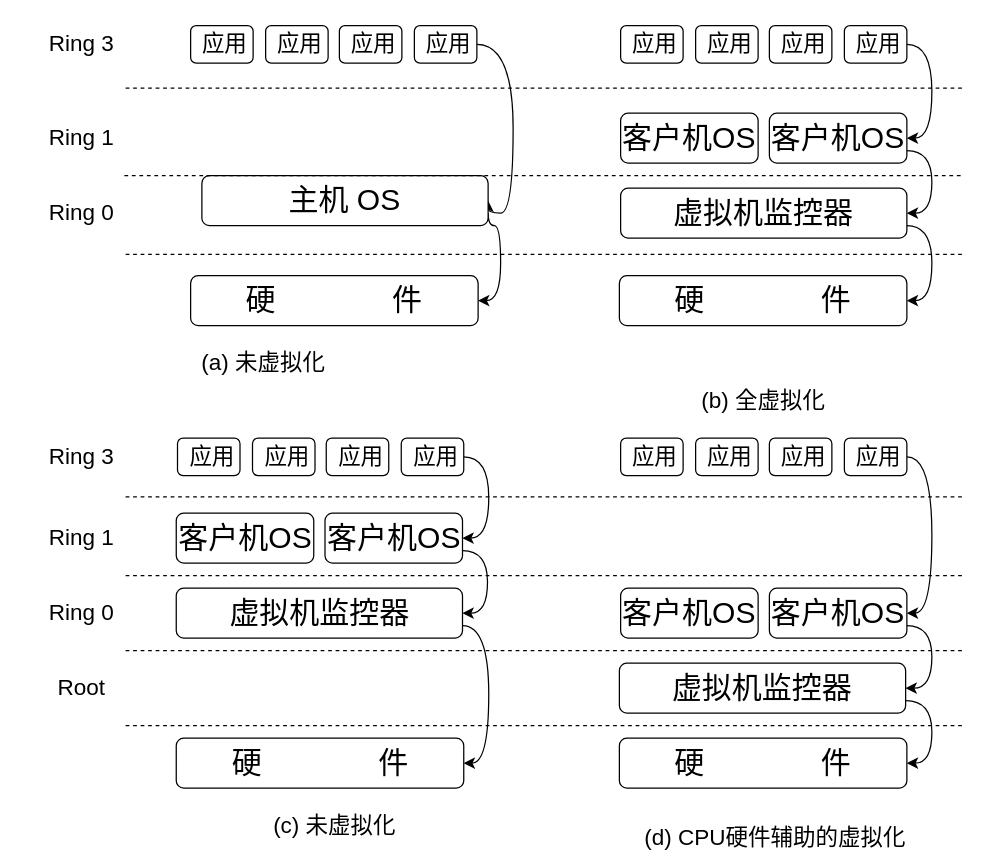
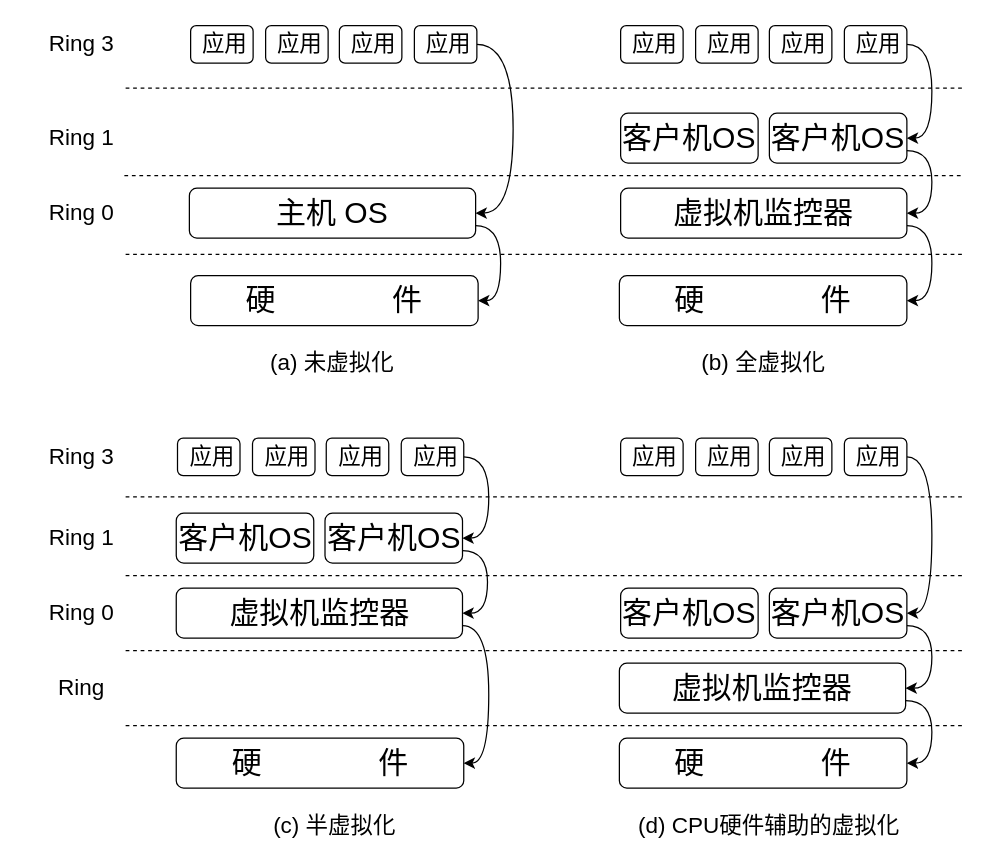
  <mxCell id="0" />
  <mxCell id="1" parent="0" />
  <mxCell id="2" value="&lt;font style=&quot;font-size: 18px&quot;&gt;&amp;nbsp;&lt;font&gt;应用&lt;/font&gt;&lt;/font&gt;" style="rounded=1;whiteSpace=wrap;html=1;" vertex="1" parent="1"><mxGeometry x="271" y="20" width="50" height="30" as="geometry" /></mxCell>
  <mxCell id="3" style="edgeStyle=orthogonalEdgeStyle;curved=1;rounded=0;orthogonalLoop=1;jettySize=auto;html=1;exitX=1;exitY=0.5;exitDx=0;exitDy=0;entryX=1;entryY=0.5;entryDx=0;entryDy=0;" edge="1" parent="1" source="4" target="6"><mxGeometry relative="1" as="geometry"><Array as="points"><mxPoint x="410" y="35" /><mxPoint x="410" y="170" /></Array></mxGeometry></mxCell>
  <mxCell id="4" value="&lt;font style=&quot;font-size: 18px&quot;&gt;&amp;nbsp;&lt;font&gt;应用&lt;/font&gt;&lt;/font&gt;" style="rounded=1;whiteSpace=wrap;html=1;" vertex="1" parent="1"><mxGeometry x="331" y="20" width="50" height="30" as="geometry" /></mxCell>
  <mxCell id="5" style="edgeStyle=orthogonalEdgeStyle;curved=1;rounded=0;orthogonalLoop=1;jettySize=auto;html=1;exitX=1;exitY=0.75;exitDx=0;exitDy=0;entryX=1;entryY=0.5;entryDx=0;entryDy=0;" edge="1" parent="1" source="6" target="19"><mxGeometry relative="1" as="geometry"><Array as="points"><mxPoint x="400" y="180" /><mxPoint x="400" y="240" /></Array></mxGeometry></mxCell>
- <mxCell id="6" value="&lt;font style=&quot;font-size: 24px&quot;&gt;主机 OS&lt;/font&gt;" style="rounded=1;whiteSpace=wrap;html=1;" vertex="1" parent="1"><mxGeometry x="161" y="140" width="229" height="40" as="geometry" /></mxCell>
+ <mxCell id="6" value="&lt;font style=&quot;font-size: 24px&quot;&gt;主机 OS&lt;/font&gt;" style="rounded=1;whiteSpace=wrap;html=1;" vertex="1" parent="1"><mxGeometry x="151" y="150" width="229" height="40" as="geometry" /></mxCell>
  <mxCell id="7" value="&lt;font style=&quot;font-size: 18px&quot;&gt;&amp;nbsp;&lt;font&gt;应用&lt;/font&gt;&lt;/font&gt;" style="rounded=1;whiteSpace=wrap;html=1;" vertex="1" parent="1"><mxGeometry x="152" y="20" width="50" height="30" as="geometry" /></mxCell>
  <mxCell id="8" value="&lt;font style=&quot;font-size: 18px&quot;&gt;&amp;nbsp;&lt;font&gt;应用&lt;/font&gt;&lt;/font&gt;" style="rounded=1;whiteSpace=wrap;html=1;" vertex="1" parent="1"><mxGeometry x="212" y="20" width="50" height="30" as="geometry" /></mxCell>
  <mxCell id="9" value="&lt;font style=&quot;font-size: 18px&quot;&gt;&amp;nbsp;&lt;font&gt;应用&lt;/font&gt;&lt;/font&gt;" style="rounded=1;whiteSpace=wrap;html=1;" vertex="1" parent="1"><mxGeometry x="615" y="20" width="50" height="30" as="geometry" /></mxCell>
  <mxCell id="10" style="edgeStyle=orthogonalEdgeStyle;curved=1;rounded=0;orthogonalLoop=1;jettySize=auto;html=1;exitX=1;exitY=0.5;exitDx=0;exitDy=0;entryX=1;entryY=0.5;entryDx=0;entryDy=0;" edge="1" parent="1" source="11" target="17"><mxGeometry relative="1" as="geometry" /></mxCell>
  <mxCell id="11" value="&lt;font style=&quot;font-size: 18px&quot;&gt;&amp;nbsp;&lt;font&gt;应用&lt;/font&gt;&lt;/font&gt;" style="rounded=1;whiteSpace=wrap;html=1;" vertex="1" parent="1"><mxGeometry x="675" y="20" width="50" height="30" as="geometry" /></mxCell>
  <mxCell id="12" style="edgeStyle=orthogonalEdgeStyle;curved=1;rounded=0;orthogonalLoop=1;jettySize=auto;html=1;exitX=1;exitY=0.75;exitDx=0;exitDy=0;entryX=1;entryY=0.5;entryDx=0;entryDy=0;" edge="1" parent="1" source="13" target="20"><mxGeometry relative="1" as="geometry" /></mxCell>
  <mxCell id="13" value="&lt;font style=&quot;font-size: 24px&quot;&gt;虚拟机监控器&lt;/font&gt;" style="rounded=1;whiteSpace=wrap;html=1;" vertex="1" parent="1"><mxGeometry x="496" y="150" width="229" height="40" as="geometry" /></mxCell>
  <mxCell id="14" value="&lt;font style=&quot;font-size: 18px&quot;&gt;&amp;nbsp;&lt;font&gt;应用&lt;/font&gt;&lt;/font&gt;" style="rounded=1;whiteSpace=wrap;html=1;" vertex="1" parent="1"><mxGeometry x="496" y="20" width="50" height="30" as="geometry" /></mxCell>
  <mxCell id="15" value="&lt;font style=&quot;font-size: 18px&quot;&gt;&amp;nbsp;&lt;font&gt;应用&lt;/font&gt;&lt;/font&gt;" style="rounded=1;whiteSpace=wrap;html=1;" vertex="1" parent="1"><mxGeometry x="556" y="20" width="50" height="30" as="geometry" /></mxCell>
  <mxCell id="16" style="edgeStyle=orthogonalEdgeStyle;curved=1;rounded=0;orthogonalLoop=1;jettySize=auto;html=1;exitX=1;exitY=0.75;exitDx=0;exitDy=0;entryX=1;entryY=0.5;entryDx=0;entryDy=0;" edge="1" parent="1" source="17" target="13"><mxGeometry relative="1" as="geometry" /></mxCell>
  <mxCell id="17" value="&lt;font style=&quot;font-size: 24px&quot;&gt;客户机OS&lt;/font&gt;" style="rounded=1;whiteSpace=wrap;html=1;" vertex="1" parent="1"><mxGeometry x="615" y="90" width="110" height="40" as="geometry" /></mxCell>
  <mxCell id="18" value="&lt;font style=&quot;font-size: 24px&quot;&gt;客户机OS&lt;/font&gt;" style="rounded=1;whiteSpace=wrap;html=1;" vertex="1" parent="1"><mxGeometry x="496" y="90" width="110" height="40" as="geometry" /></mxCell>
  <mxCell id="19" value="&lt;font style=&quot;font-size: 24px&quot;&gt;硬&amp;nbsp; &amp;nbsp; &amp;nbsp; &amp;nbsp; &amp;nbsp; &amp;nbsp; &amp;nbsp; 件&lt;/font&gt;" style="rounded=1;whiteSpace=wrap;html=1;" vertex="1" parent="1"><mxGeometry x="152" y="220" width="230" height="40" as="geometry" /></mxCell>
  <mxCell id="20" value="&lt;font style=&quot;font-size: 24px&quot;&gt;硬&amp;nbsp; &amp;nbsp; &amp;nbsp; &amp;nbsp; &amp;nbsp; &amp;nbsp; &amp;nbsp; 件&lt;/font&gt;" style="rounded=1;whiteSpace=wrap;html=1;" vertex="1" parent="1"><mxGeometry x="495" y="220" width="230" height="40" as="geometry" /></mxCell>
  <mxCell id="21" value="&lt;font style=&quot;font-size: 18px&quot;&gt;&amp;nbsp;&lt;font&gt;应用&lt;/font&gt;&lt;/font&gt;" style="rounded=1;whiteSpace=wrap;html=1;" vertex="1" parent="1"><mxGeometry x="260.5" y="350" width="50" height="30" as="geometry" /></mxCell>
  <mxCell id="22" style="edgeStyle=orthogonalEdgeStyle;curved=1;rounded=0;orthogonalLoop=1;jettySize=auto;html=1;exitX=1;exitY=0.5;exitDx=0;exitDy=0;entryX=1;entryY=0.5;entryDx=0;entryDy=0;" edge="1" parent="1" source="23" target="29"><mxGeometry relative="1" as="geometry" /></mxCell>
  <mxCell id="23" value="&lt;font style=&quot;font-size: 18px&quot;&gt;&amp;nbsp;&lt;font&gt;应用&lt;/font&gt;&lt;/font&gt;" style="rounded=1;whiteSpace=wrap;html=1;" vertex="1" parent="1"><mxGeometry x="320.5" y="350" width="50" height="30" as="geometry" /></mxCell>
  <mxCell id="24" style="edgeStyle=orthogonalEdgeStyle;curved=1;rounded=0;orthogonalLoop=1;jettySize=auto;html=1;exitX=1;exitY=0.75;exitDx=0;exitDy=0;entryX=1;entryY=0.5;entryDx=0;entryDy=0;" edge="1" parent="1" source="25" target="31"><mxGeometry relative="1" as="geometry" /></mxCell>
  <mxCell id="25" value="&lt;font style=&quot;font-size: 24px&quot;&gt;虚拟机监控器&lt;/font&gt;" style="rounded=1;whiteSpace=wrap;html=1;" vertex="1" parent="1"><mxGeometry x="140.5" y="470" width="229" height="40" as="geometry" /></mxCell>
  <mxCell id="26" value="&lt;font style=&quot;font-size: 18px&quot;&gt;&amp;nbsp;&lt;font&gt;应用&lt;/font&gt;&lt;/font&gt;" style="rounded=1;whiteSpace=wrap;html=1;" vertex="1" parent="1"><mxGeometry x="141.5" y="350" width="50" height="30" as="geometry" /></mxCell>
  <mxCell id="27" value="&lt;font style=&quot;font-size: 18px&quot;&gt;&amp;nbsp;&lt;font&gt;应用&lt;/font&gt;&lt;/font&gt;" style="rounded=1;whiteSpace=wrap;html=1;" vertex="1" parent="1"><mxGeometry x="201.5" y="350" width="50" height="30" as="geometry" /></mxCell>
  <mxCell id="28" style="edgeStyle=orthogonalEdgeStyle;curved=1;rounded=0;orthogonalLoop=1;jettySize=auto;html=1;exitX=1;exitY=0.75;exitDx=0;exitDy=0;entryX=1;entryY=0.5;entryDx=0;entryDy=0;" edge="1" parent="1" source="29" target="25"><mxGeometry relative="1" as="geometry" /></mxCell>
  <mxCell id="29" value="&lt;font style=&quot;font-size: 24px&quot;&gt;客户机OS&lt;/font&gt;" style="rounded=1;whiteSpace=wrap;html=1;" vertex="1" parent="1"><mxGeometry x="259.5" y="410" width="110" height="40" as="geometry" /></mxCell>
  <mxCell id="30" value="&lt;font style=&quot;font-size: 24px&quot;&gt;客户机OS&lt;/font&gt;" style="rounded=1;whiteSpace=wrap;html=1;" vertex="1" parent="1"><mxGeometry x="140.5" y="410" width="110" height="40" as="geometry" /></mxCell>
  <mxCell id="31" value="&lt;font style=&quot;font-size: 24px&quot;&gt;硬&amp;nbsp; &amp;nbsp; &amp;nbsp; &amp;nbsp; &amp;nbsp; &amp;nbsp; &amp;nbsp; 件&lt;/font&gt;" style="rounded=1;whiteSpace=wrap;html=1;" vertex="1" parent="1"><mxGeometry x="140.5" y="590" width="230" height="40" as="geometry" /></mxCell>
  <mxCell id="32" value="&lt;font style=&quot;font-size: 18px&quot;&gt;&amp;nbsp;&lt;font&gt;应用&lt;/font&gt;&lt;/font&gt;" style="rounded=1;whiteSpace=wrap;html=1;" vertex="1" parent="1"><mxGeometry x="615" y="350" width="50" height="30" as="geometry" /></mxCell>
  <mxCell id="33" style="edgeStyle=orthogonalEdgeStyle;curved=1;rounded=0;orthogonalLoop=1;jettySize=auto;html=1;exitX=1;exitY=0.5;exitDx=0;exitDy=0;entryX=1;entryY=0.5;entryDx=0;entryDy=0;" edge="1" parent="1" source="34" target="40"><mxGeometry relative="1" as="geometry" /></mxCell>
  <mxCell id="34" value="&lt;font style=&quot;font-size: 18px&quot;&gt;&amp;nbsp;&lt;font&gt;应用&lt;/font&gt;&lt;/font&gt;" style="rounded=1;whiteSpace=wrap;html=1;" vertex="1" parent="1"><mxGeometry x="675" y="350" width="50" height="30" as="geometry" /></mxCell>
  <mxCell id="35" style="edgeStyle=orthogonalEdgeStyle;curved=1;rounded=0;orthogonalLoop=1;jettySize=auto;html=1;exitX=1;exitY=0.75;exitDx=0;exitDy=0;entryX=1;entryY=0.5;entryDx=0;entryDy=0;" edge="1" parent="1" source="36" target="42"><mxGeometry relative="1" as="geometry" /></mxCell>
  <mxCell id="36" value="&lt;font style=&quot;font-size: 24px&quot;&gt;虚拟机监控器&lt;/font&gt;" style="rounded=1;whiteSpace=wrap;html=1;" vertex="1" parent="1"><mxGeometry x="495" y="530" width="229" height="40" as="geometry" /></mxCell>
  <mxCell id="37" value="&lt;font style=&quot;font-size: 18px&quot;&gt;&amp;nbsp;&lt;font&gt;应用&lt;/font&gt;&lt;/font&gt;" style="rounded=1;whiteSpace=wrap;html=1;" vertex="1" parent="1"><mxGeometry x="496" y="350" width="50" height="30" as="geometry" /></mxCell>
  <mxCell id="38" value="&lt;font style=&quot;font-size: 18px&quot;&gt;&amp;nbsp;&lt;font&gt;应用&lt;/font&gt;&lt;/font&gt;" style="rounded=1;whiteSpace=wrap;html=1;" vertex="1" parent="1"><mxGeometry x="556" y="350" width="50" height="30" as="geometry" /></mxCell>
  <mxCell id="39" style="edgeStyle=orthogonalEdgeStyle;curved=1;rounded=0;orthogonalLoop=1;jettySize=auto;html=1;exitX=1;exitY=0.75;exitDx=0;exitDy=0;entryX=1;entryY=0.5;entryDx=0;entryDy=0;" edge="1" parent="1" source="40" target="36"><mxGeometry relative="1" as="geometry" /></mxCell>
  <mxCell id="40" value="&lt;font style=&quot;font-size: 24px&quot;&gt;客户机OS&lt;/font&gt;" style="rounded=1;whiteSpace=wrap;html=1;" vertex="1" parent="1"><mxGeometry x="615" y="470" width="110" height="40" as="geometry" /></mxCell>
  <mxCell id="41" value="&lt;font style=&quot;font-size: 24px&quot;&gt;客户机OS&lt;/font&gt;" style="rounded=1;whiteSpace=wrap;html=1;" vertex="1" parent="1"><mxGeometry x="496" y="470" width="110" height="40" as="geometry" /></mxCell>
  <mxCell id="42" value="&lt;font style=&quot;font-size: 24px&quot;&gt;硬&amp;nbsp; &amp;nbsp; &amp;nbsp; &amp;nbsp; &amp;nbsp; &amp;nbsp; &amp;nbsp; 件&lt;/font&gt;" style="rounded=1;whiteSpace=wrap;html=1;" vertex="1" parent="1"><mxGeometry x="495" y="590" width="230" height="40" as="geometry" /></mxCell>
- <mxCell id="43" value="&lt;font style=&quot;font-size: 18px&quot;&gt;(a) 未虚拟化&lt;/font&gt;" style="text;html=1;strokeColor=none;fillColor=none;align=center;verticalAlign=middle;whiteSpace=wrap;rounded=0;" vertex="1" parent="1"><mxGeometry x="141" y="280" width="139" height="20" as="geometry" /></mxCell>
- <mxCell id="44" value="&lt;font style=&quot;font-size: 18px&quot;&gt;(b) 全虚拟化&lt;/font&gt;" style="text;html=1;strokeColor=none;fillColor=none;align=center;verticalAlign=middle;whiteSpace=wrap;rounded=0;" vertex="1" parent="1"><mxGeometry x="541" y="310" width="139" height="20" as="geometry" /></mxCell>
- <mxCell id="45" value="&lt;font style=&quot;font-size: 18px&quot;&gt;(d) CPU硬件辅助的虚拟化&lt;/font&gt;" style="text;html=1;strokeColor=none;fillColor=none;align=center;verticalAlign=middle;whiteSpace=wrap;rounded=0;" vertex="1" parent="1"><mxGeometry x="510" y="660" width="220" height="20" as="geometry" /></mxCell>
- <mxCell id="46" value="&lt;font style=&quot;font-size: 18px&quot;&gt;(c) 未虚拟化&lt;/font&gt;" style="text;html=1;strokeColor=none;fillColor=none;align=center;verticalAlign=middle;whiteSpace=wrap;rounded=0;" vertex="1" parent="1"><mxGeometry x="197.5" y="650" width="139" height="20" as="geometry" /></mxCell>
+ <mxCell id="43" value="&lt;font style=&quot;font-size: 18px&quot;&gt;(a) 未虚拟化&lt;/font&gt;" style="text;html=1;strokeColor=none;fillColor=none;align=center;verticalAlign=middle;whiteSpace=wrap;rounded=0;" vertex="1" parent="1"><mxGeometry x="196" y="280" width="139" height="20" as="geometry" /></mxCell>
+ <mxCell id="44" value="&lt;font style=&quot;font-size: 18px&quot;&gt;(b) 全虚拟化&lt;/font&gt;" style="text;html=1;strokeColor=none;fillColor=none;align=center;verticalAlign=middle;whiteSpace=wrap;rounded=0;" vertex="1" parent="1"><mxGeometry x="541" y="280" width="139" height="20" as="geometry" /></mxCell>
+ <mxCell id="45" value="&lt;font style=&quot;font-size: 18px&quot;&gt;(d) CPU硬件辅助的虚拟化&lt;/font&gt;" style="text;html=1;strokeColor=none;fillColor=none;align=center;verticalAlign=middle;whiteSpace=wrap;rounded=0;" vertex="1" parent="1"><mxGeometry x="505" y="650" width="220" height="20" as="geometry" /></mxCell>
+ <mxCell id="46" value="&lt;font style=&quot;font-size: 18px&quot;&gt;(c) 半虚拟化&lt;/font&gt;" style="text;html=1;strokeColor=none;fillColor=none;align=center;verticalAlign=middle;whiteSpace=wrap;rounded=0;" vertex="1" parent="1"><mxGeometry x="197.5" y="650" width="139" height="20" as="geometry" /></mxCell>
  <mxCell id="47" value="&lt;font style=&quot;font-size: 18px&quot;&gt;Ring 0&lt;/font&gt;" style="text;html=1;strokeColor=none;fillColor=none;align=center;verticalAlign=middle;whiteSpace=wrap;rounded=0;" vertex="1" parent="1"><mxGeometry x="20" y="160" width="90" height="20" as="geometry" /></mxCell>
  <mxCell id="48" value="&lt;font style=&quot;font-size: 18px&quot;&gt;Ring 3&lt;/font&gt;" style="text;html=1;strokeColor=none;fillColor=none;align=center;verticalAlign=middle;whiteSpace=wrap;rounded=0;" vertex="1" parent="1"><mxGeometry x="20" y="25" width="90" height="20" as="geometry" /></mxCell>
  <mxCell id="49" value="&lt;font style=&quot;font-size: 18px&quot;&gt;Ring 0&lt;/font&gt;" style="text;html=1;strokeColor=none;fillColor=none;align=center;verticalAlign=middle;whiteSpace=wrap;rounded=0;" vertex="1" parent="1"><mxGeometry x="20" y="480" width="90" height="20" as="geometry" /></mxCell>
  <mxCell id="50" value="&lt;font style=&quot;font-size: 18px&quot;&gt;Ring 3&lt;/font&gt;" style="text;html=1;strokeColor=none;fillColor=none;align=center;verticalAlign=middle;whiteSpace=wrap;rounded=0;" vertex="1" parent="1"><mxGeometry x="20" y="355" width="90" height="20" as="geometry" /></mxCell>
  <mxCell id="51" value="&lt;font style=&quot;font-size: 18px&quot;&gt;Ring 1&lt;/font&gt;" style="text;html=1;strokeColor=none;fillColor=none;align=center;verticalAlign=middle;whiteSpace=wrap;rounded=0;" vertex="1" parent="1"><mxGeometry x="20" y="420" width="90" height="20" as="geometry" /></mxCell>
- <mxCell id="52" value="&lt;font style=&quot;font-size: 18px&quot;&gt;Root&lt;/font&gt;" style="text;html=1;strokeColor=none;fillColor=none;align=center;verticalAlign=middle;whiteSpace=wrap;rounded=0;" vertex="1" parent="1"><mxGeometry x="20" y="540" width="90" height="20" as="geometry" /></mxCell>
+ <mxCell id="52" value="&lt;font style=&quot;font-size: 18px&quot;&gt;Ring&lt;/font&gt;" style="text;html=1;strokeColor=none;fillColor=none;align=center;verticalAlign=middle;whiteSpace=wrap;rounded=0;" vertex="1" parent="1"><mxGeometry x="20" y="540" width="90" height="20" as="geometry" /></mxCell>
  <mxCell id="53" value="" style="endArrow=none;dashed=1;html=1;" edge="1" parent="1"><mxGeometry width="50" height="50" relative="1" as="geometry"><mxPoint x="100" y="203" as="sourcePoint" /><mxPoint x="770" y="203" as="targetPoint" /></mxGeometry></mxCell>
  <mxCell id="54" value="" style="endArrow=none;dashed=1;html=1;" edge="1" parent="1"><mxGeometry width="50" height="50" relative="1" as="geometry"><mxPoint x="99" y="140" as="sourcePoint" /><mxPoint x="769" y="140" as="targetPoint" /></mxGeometry></mxCell>
  <mxCell id="55" value="" style="endArrow=none;dashed=1;html=1;" edge="1" parent="1"><mxGeometry width="50" height="50" relative="1" as="geometry"><mxPoint x="100" y="70" as="sourcePoint" /><mxPoint x="770" y="70" as="targetPoint" /></mxGeometry></mxCell>
  <mxCell id="56" value="&lt;font style=&quot;font-size: 18px&quot;&gt;Ring 1&lt;/font&gt;" style="text;html=1;strokeColor=none;fillColor=none;align=center;verticalAlign=middle;whiteSpace=wrap;rounded=0;" vertex="1" parent="1"><mxGeometry x="20" y="100" width="90" height="20" as="geometry" /></mxCell>
  <mxCell id="57" value="" style="endArrow=none;dashed=1;html=1;" edge="1" parent="1"><mxGeometry width="50" height="50" relative="1" as="geometry"><mxPoint x="100" y="580" as="sourcePoint" /><mxPoint x="770" y="580" as="targetPoint" /></mxGeometry></mxCell>
  <mxCell id="58" value="" style="endArrow=none;dashed=1;html=1;" edge="1" parent="1"><mxGeometry width="50" height="50" relative="1" as="geometry"><mxPoint x="100" y="520" as="sourcePoint" /><mxPoint x="770" y="520" as="targetPoint" /></mxGeometry></mxCell>
  <mxCell id="59" value="" style="endArrow=none;dashed=1;html=1;" edge="1" parent="1"><mxGeometry width="50" height="50" relative="1" as="geometry"><mxPoint x="100" y="460" as="sourcePoint" /><mxPoint x="770" y="460" as="targetPoint" /></mxGeometry></mxCell>
  <mxCell id="60" value="" style="endArrow=none;dashed=1;html=1;" edge="1" parent="1"><mxGeometry width="50" height="50" relative="1" as="geometry"><mxPoint x="100" y="397" as="sourcePoint" /><mxPoint x="770" y="397" as="targetPoint" /></mxGeometry></mxCell>
